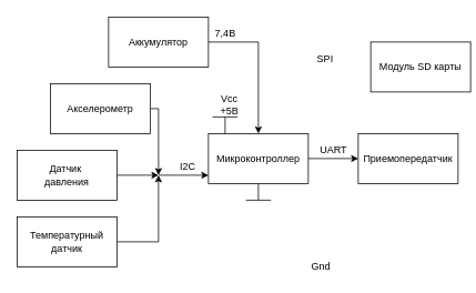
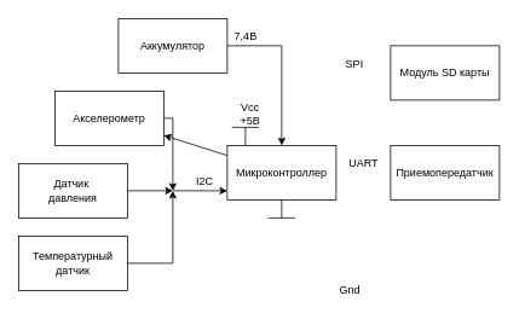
  <mxCell id="0" />
  <mxCell id="1" parent="0" />
  <mxCell id="2" style="edgeStyle=none;rounded=0;orthogonalLoop=1;jettySize=auto;html=1;" parent="1" edge="1"><mxGeometry relative="1" as="geometry"><mxPoint x="250" y="210" as="targetPoint" /><mxPoint x="190" y="210" as="sourcePoint" /></mxGeometry></mxCell>
  <mxCell id="3" value="Микроконтроллер" style="rounded=0;whiteSpace=wrap;html=1;" parent="1" vertex="1"><mxGeometry x="250" y="160" width="120" height="60" as="geometry" /></mxCell>
- <mxCell id="4" style="rounded=0;orthogonalLoop=1;jettySize=auto;html=1;" parent="1" source="3" target="5" edge="1"><mxGeometry relative="1" as="geometry" /></mxCell>
+ <mxCell id="4" style="rounded=0;orthogonalLoop=1;jettySize=auto;html=1;" parent="1" source="3" target="13" edge="1"><mxGeometry relative="1" as="geometry" /></mxCell>
  <mxCell id="5" value="Приемопередатчик" style="rounded=0;whiteSpace=wrap;html=1;" parent="1" vertex="1"><mxGeometry x="430" y="160" width="120" height="60" as="geometry" /></mxCell>
- <mxCell id="6" value="Модуль SD карты" style="rounded=0;whiteSpace=wrap;html=1;" parent="1" vertex="1"><mxGeometry x="445" y="50" width="120" height="60" as="geometry" /></mxCell>
+ <mxCell id="6" value="Модуль SD карты" style="rounded=0;whiteSpace=wrap;html=1;" parent="1" vertex="1"><mxGeometry x="430" y="50" width="120" height="60" as="geometry" /></mxCell>
  <mxCell id="7" value="UART" style="text;html=1;align=center;verticalAlign=middle;resizable=0;points=[];autosize=1;strokeColor=none;" parent="1" vertex="1"><mxGeometry x="375" y="170" width="50" height="20" as="geometry" /></mxCell>
  <mxCell id="8" value="SPI" style="text;html=1;align=center;verticalAlign=middle;resizable=0;points=[];autosize=1;strokeColor=none;" parent="1" vertex="1"><mxGeometry x="375" y="60" width="30" height="20" as="geometry" /></mxCell>
  <mxCell id="9" style="edgeStyle=none;rounded=0;orthogonalLoop=1;jettySize=auto;html=1;exitX=1;exitY=0.5;exitDx=0;exitDy=0;" parent="1" source="10" target="3" edge="1"><mxGeometry relative="1" as="geometry"><Array as="points"><mxPoint x="310" y="50" /></Array></mxGeometry></mxCell>
  <mxCell id="10" value="Аккумулятор" style="rounded=0;whiteSpace=wrap;html=1;" parent="1" vertex="1"><mxGeometry x="130" y="20" width="120" height="60" as="geometry" /></mxCell>
  <mxCell id="11" value="7,4В" style="text;html=1;align=center;verticalAlign=middle;resizable=0;points=[];autosize=1;strokeColor=none;" parent="1" vertex="1"><mxGeometry x="250" y="30" width="40" height="20" as="geometry" /></mxCell>
  <mxCell id="12" style="edgeStyle=none;rounded=0;orthogonalLoop=1;jettySize=auto;html=1;exitX=1;exitY=0.5;exitDx=0;exitDy=0;" parent="1" source="13" edge="1"><mxGeometry relative="1" as="geometry"><mxPoint x="190" y="210" as="targetPoint" /><Array as="points"><mxPoint x="190" y="130" /></Array></mxGeometry></mxCell>
  <mxCell id="13" value="Акселерометр" style="rounded=0;whiteSpace=wrap;html=1;" parent="1" vertex="1"><mxGeometry x="60" y="100" width="120" height="60" as="geometry" /></mxCell>
  <mxCell id="14" style="edgeStyle=none;rounded=0;orthogonalLoop=1;jettySize=auto;html=1;exitX=1;exitY=0.5;exitDx=0;exitDy=0;" parent="1" source="15" edge="1"><mxGeometry relative="1" as="geometry"><mxPoint x="190" y="210" as="targetPoint" /></mxGeometry></mxCell>
  <mxCell id="15" value="Датчик&amp;nbsp;&lt;br&gt;давления" style="rounded=0;whiteSpace=wrap;html=1;" parent="1" vertex="1"><mxGeometry x="20" y="180" width="120" height="60" as="geometry" /></mxCell>
  <mxCell id="16" style="edgeStyle=none;rounded=0;orthogonalLoop=1;jettySize=auto;html=1;exitX=1;exitY=0.5;exitDx=0;exitDy=0;" parent="1" source="17" edge="1"><mxGeometry relative="1" as="geometry"><mxPoint x="190" y="210" as="targetPoint" /><Array as="points"><mxPoint x="190" y="290" /></Array></mxGeometry></mxCell>
  <mxCell id="17" value="Температурный&lt;br&gt;датчик" style="rounded=0;whiteSpace=wrap;html=1;" parent="1" vertex="1"><mxGeometry x="20" y="260" width="120" height="60" as="geometry" /></mxCell>
  <mxCell id="18" value="I2C" style="text;html=1;align=center;verticalAlign=middle;resizable=0;points=[];autosize=1;strokeColor=none;" parent="1" vertex="1"><mxGeometry x="210" y="190" width="30" height="20" as="geometry" /></mxCell>
  <mxCell id="19" value="" style="verticalLabelPosition=top;verticalAlign=bottom;shape=mxgraph.electrical.signal_sources.vdd;shadow=0;dashed=0;align=center;strokeWidth=1;fontSize=24;html=1;flipV=1;" vertex="1" parent="1"><mxGeometry x="255" y="140" width="30" height="20" as="geometry" /></mxCell>
  <mxCell id="20" value="Vcc&lt;br&gt;+5В" style="text;html=1;align=center;verticalAlign=middle;resizable=0;points=[];autosize=1;strokeColor=none;" vertex="1" parent="1"><mxGeometry x="255" y="110" width="40" height="30" as="geometry" /></mxCell>
  <mxCell id="21" value="" style="verticalLabelPosition=top;verticalAlign=bottom;shape=mxgraph.electrical.signal_sources.vdd;shadow=0;dashed=0;align=center;strokeWidth=1;fontSize=24;html=1;flipV=1;direction=west;" vertex="1" parent="1"><mxGeometry x="295" y="220" width="30" height="20" as="geometry" /></mxCell>
  <mxCell id="22" value="Gnd" style="text;html=1;align=center;verticalAlign=middle;resizable=0;points=[];autosize=1;strokeColor=none;" vertex="1" parent="1"><mxGeometry x="365" y="310" width="40" height="20" as="geometry" /></mxCell>
